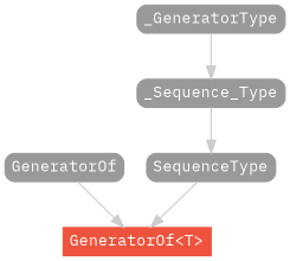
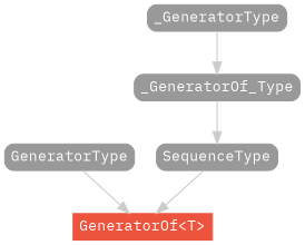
  strict digraph {
    fontname="IBM Plex Mono"
    node [color="#999999" fillcolor="#999999" fontcolor=white fontname="IBM Plex Mono" fontsize=12 margin="0.07,0.05" shape=box style="filled,rounded"]
    edge [color="#cccccc" fontname="IBM Plex Mono"]
    "GeneratorOf<T>" [color="#ee543d" fillcolor="#ee543d" height=0.3 style=filled]
-   GeneratorType [height=0.3 label=GeneratorOf]
+   GeneratorType [height=0.3]
    SequenceType [height=0.3]
    n4 [height=0.3 label=_GeneratorType]
-   _Sequence_Type [height=0.3]
+   _Sequence_Type [height=0.3 label=_GeneratorOf_Type]
    subgraph sub_1 {
      rank=max
      "GeneratorOf<T>"
    }
    GeneratorType -> "GeneratorOf<T>"
    SequenceType -> "GeneratorOf<T>"
    n4 -> _Sequence_Type
    _Sequence_Type -> SequenceType
  }
